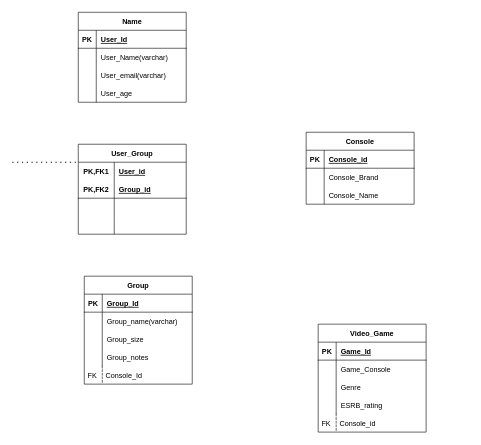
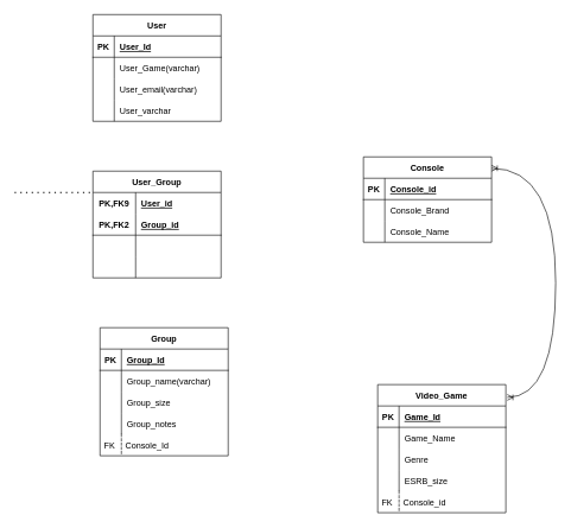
  <mxCell id="0" />
  <mxCell id="1" parent="0" />
  <mxCell id="2" value="Group" style="shape=table;startSize=30;container=1;collapsible=1;childLayout=tableLayout;fixedRows=1;rowLines=0;fontStyle=1;align=center;resizeLast=1;" vertex="1" parent="1"><mxGeometry x="140" y="460" width="180" height="180" as="geometry" /></mxCell>
  <mxCell id="3" value="" style="shape=tableRow;horizontal=0;startSize=0;swimlaneHead=0;swimlaneBody=0;fillColor=none;collapsible=0;dropTarget=0;points=[[0,0.5],[1,0.5]];portConstraint=eastwest;top=0;left=0;right=0;bottom=1;" vertex="1" parent="2"><mxGeometry y="30" width="180" height="30" as="geometry" /></mxCell>
  <mxCell id="4" value="PK" style="shape=partialRectangle;connectable=0;fillColor=none;top=0;left=0;bottom=0;right=0;fontStyle=1;overflow=hidden;" vertex="1" parent="3"><mxGeometry width="30" height="30" as="geometry"><mxRectangle width="30" height="30" as="alternateBounds" /></mxGeometry></mxCell>
  <mxCell id="5" value="Group_Id" style="shape=partialRectangle;connectable=0;fillColor=none;top=0;left=0;bottom=0;right=0;align=left;spacingLeft=6;fontStyle=5;overflow=hidden;" vertex="1" parent="3"><mxGeometry x="30" width="150" height="30" as="geometry"><mxRectangle width="150" height="30" as="alternateBounds" /></mxGeometry></mxCell>
  <mxCell id="6" value="" style="shape=tableRow;horizontal=0;startSize=0;swimlaneHead=0;swimlaneBody=0;fillColor=none;collapsible=0;dropTarget=0;points=[[0,0.5],[1,0.5]];portConstraint=eastwest;top=0;left=0;right=0;bottom=0;" vertex="1" parent="2"><mxGeometry y="60" width="180" height="30" as="geometry" /></mxCell>
  <mxCell id="7" value="" style="shape=partialRectangle;connectable=0;fillColor=none;top=0;left=0;bottom=0;right=0;editable=1;overflow=hidden;" vertex="1" parent="6"><mxGeometry width="30" height="30" as="geometry"><mxRectangle width="30" height="30" as="alternateBounds" /></mxGeometry></mxCell>
  <mxCell id="8" value="Group_name(varchar)" style="shape=partialRectangle;connectable=0;fillColor=none;top=0;left=0;bottom=0;right=0;align=left;spacingLeft=6;overflow=hidden;" vertex="1" parent="6"><mxGeometry x="30" width="150" height="30" as="geometry"><mxRectangle width="150" height="30" as="alternateBounds" /></mxGeometry></mxCell>
  <mxCell id="9" value="" style="shape=tableRow;horizontal=0;startSize=0;swimlaneHead=0;swimlaneBody=0;fillColor=none;collapsible=0;dropTarget=0;points=[[0,0.5],[1,0.5]];portConstraint=eastwest;top=0;left=0;right=0;bottom=0;" vertex="1" parent="2"><mxGeometry y="90" width="180" height="30" as="geometry" /></mxCell>
  <mxCell id="10" value="" style="shape=partialRectangle;connectable=0;fillColor=none;top=0;left=0;bottom=0;right=0;editable=1;overflow=hidden;" vertex="1" parent="9"><mxGeometry width="30" height="30" as="geometry"><mxRectangle width="30" height="30" as="alternateBounds" /></mxGeometry></mxCell>
  <mxCell id="11" value="Group_size" style="shape=partialRectangle;connectable=0;fillColor=none;top=0;left=0;bottom=0;right=0;align=left;spacingLeft=6;overflow=hidden;" vertex="1" parent="9"><mxGeometry x="30" width="150" height="30" as="geometry"><mxRectangle width="150" height="30" as="alternateBounds" /></mxGeometry></mxCell>
  <mxCell id="12" value="" style="shape=tableRow;horizontal=0;startSize=0;swimlaneHead=0;swimlaneBody=0;fillColor=none;collapsible=0;dropTarget=0;points=[[0,0.5],[1,0.5]];portConstraint=eastwest;top=0;left=0;right=0;bottom=0;" vertex="1" parent="2"><mxGeometry y="120" width="180" height="30" as="geometry" /></mxCell>
  <mxCell id="13" value="" style="shape=partialRectangle;connectable=0;fillColor=none;top=0;left=0;bottom=0;right=0;editable=1;overflow=hidden;" vertex="1" parent="12"><mxGeometry width="30" height="30" as="geometry"><mxRectangle width="30" height="30" as="alternateBounds" /></mxGeometry></mxCell>
  <mxCell id="14" value="Group_notes" style="shape=partialRectangle;connectable=0;fillColor=none;top=0;left=0;bottom=0;right=0;align=left;spacingLeft=6;overflow=hidden;" vertex="1" parent="12"><mxGeometry x="30" width="150" height="30" as="geometry"><mxRectangle width="150" height="30" as="alternateBounds" /></mxGeometry></mxCell>
- <mxCell id="15" value="Name" style="shape=table;startSize=30;container=1;collapsible=1;childLayout=tableLayout;fixedRows=1;rowLines=0;fontStyle=1;align=center;resizeLast=1;" vertex="1" parent="1"><mxGeometry x="130" y="20" width="180" height="150" as="geometry" /></mxCell>
+ <mxCell id="15" value="User" style="shape=table;startSize=30;container=1;collapsible=1;childLayout=tableLayout;fixedRows=1;rowLines=0;fontStyle=1;align=center;resizeLast=1;" vertex="1" parent="1"><mxGeometry x="130" y="20" width="180" height="150" as="geometry" /></mxCell>
  <mxCell id="16" value="" style="shape=tableRow;horizontal=0;startSize=0;swimlaneHead=0;swimlaneBody=0;fillColor=none;collapsible=0;dropTarget=0;points=[[0,0.5],[1,0.5]];portConstraint=eastwest;top=0;left=0;right=0;bottom=1;" vertex="1" parent="15"><mxGeometry y="30" width="180" height="30" as="geometry" /></mxCell>
  <mxCell id="17" value="PK" style="shape=partialRectangle;connectable=0;fillColor=none;top=0;left=0;bottom=0;right=0;fontStyle=1;overflow=hidden;" vertex="1" parent="16"><mxGeometry width="30" height="30" as="geometry"><mxRectangle width="30" height="30" as="alternateBounds" /></mxGeometry></mxCell>
  <mxCell id="18" value="User_Id" style="shape=partialRectangle;connectable=0;fillColor=none;top=0;left=0;bottom=0;right=0;align=left;spacingLeft=6;fontStyle=5;overflow=hidden;" vertex="1" parent="16"><mxGeometry x="30" width="150" height="30" as="geometry"><mxRectangle width="150" height="30" as="alternateBounds" /></mxGeometry></mxCell>
  <mxCell id="19" value="" style="shape=tableRow;horizontal=0;startSize=0;swimlaneHead=0;swimlaneBody=0;fillColor=none;collapsible=0;dropTarget=0;points=[[0,0.5],[1,0.5]];portConstraint=eastwest;top=0;left=0;right=0;bottom=0;" vertex="1" parent="15"><mxGeometry y="60" width="180" height="30" as="geometry" /></mxCell>
  <mxCell id="20" value="" style="shape=partialRectangle;connectable=0;fillColor=none;top=0;left=0;bottom=0;right=0;editable=1;overflow=hidden;" vertex="1" parent="19"><mxGeometry width="30" height="30" as="geometry"><mxRectangle width="30" height="30" as="alternateBounds" /></mxGeometry></mxCell>
- <mxCell id="21" value="User_Name(varchar)" style="shape=partialRectangle;connectable=0;fillColor=none;top=0;left=0;bottom=0;right=0;align=left;spacingLeft=6;overflow=hidden;" vertex="1" parent="19"><mxGeometry x="30" width="150" height="30" as="geometry"><mxRectangle width="150" height="30" as="alternateBounds" /></mxGeometry></mxCell>
+ <mxCell id="21" value="User_Game(varchar)" style="shape=partialRectangle;connectable=0;fillColor=none;top=0;left=0;bottom=0;right=0;align=left;spacingLeft=6;overflow=hidden;" vertex="1" parent="19"><mxGeometry x="30" width="150" height="30" as="geometry"><mxRectangle width="150" height="30" as="alternateBounds" /></mxGeometry></mxCell>
  <mxCell id="22" value="" style="shape=tableRow;horizontal=0;startSize=0;swimlaneHead=0;swimlaneBody=0;fillColor=none;collapsible=0;dropTarget=0;points=[[0,0.5],[1,0.5]];portConstraint=eastwest;top=0;left=0;right=0;bottom=0;" vertex="1" parent="15"><mxGeometry y="90" width="180" height="30" as="geometry" /></mxCell>
  <mxCell id="23" value="" style="shape=partialRectangle;connectable=0;fillColor=none;top=0;left=0;bottom=0;right=0;editable=1;overflow=hidden;" vertex="1" parent="22"><mxGeometry width="30" height="30" as="geometry"><mxRectangle width="30" height="30" as="alternateBounds" /></mxGeometry></mxCell>
  <mxCell id="24" value="User_email(varchar)" style="shape=partialRectangle;connectable=0;fillColor=none;top=0;left=0;bottom=0;right=0;align=left;spacingLeft=6;overflow=hidden;" vertex="1" parent="22"><mxGeometry x="30" width="150" height="30" as="geometry"><mxRectangle width="150" height="30" as="alternateBounds" /></mxGeometry></mxCell>
  <mxCell id="25" value="" style="shape=tableRow;horizontal=0;startSize=0;swimlaneHead=0;swimlaneBody=0;fillColor=none;collapsible=0;dropTarget=0;points=[[0,0.5],[1,0.5]];portConstraint=eastwest;top=0;left=0;right=0;bottom=0;" vertex="1" parent="15"><mxGeometry y="120" width="180" height="30" as="geometry" /></mxCell>
  <mxCell id="26" value="" style="shape=partialRectangle;connectable=0;fillColor=none;top=0;left=0;bottom=0;right=0;editable=1;overflow=hidden;" vertex="1" parent="25"><mxGeometry width="30" height="30" as="geometry"><mxRectangle width="30" height="30" as="alternateBounds" /></mxGeometry></mxCell>
- <mxCell id="27" value="User_age" style="shape=partialRectangle;connectable=0;fillColor=none;top=0;left=0;bottom=0;right=0;align=left;spacingLeft=6;overflow=hidden;" vertex="1" parent="25"><mxGeometry x="30" width="150" height="30" as="geometry"><mxRectangle width="150" height="30" as="alternateBounds" /></mxGeometry></mxCell>
+ <mxCell id="27" value="User_varchar" style="shape=partialRectangle;connectable=0;fillColor=none;top=0;left=0;bottom=0;right=0;align=left;spacingLeft=6;overflow=hidden;" vertex="1" parent="25"><mxGeometry x="30" width="150" height="30" as="geometry"><mxRectangle width="150" height="30" as="alternateBounds" /></mxGeometry></mxCell>
  <mxCell id="28" value="User_Group" style="shape=table;startSize=30;container=1;collapsible=1;childLayout=tableLayout;fixedRows=1;rowLines=0;fontStyle=1;align=center;resizeLast=1;" vertex="1" parent="1"><mxGeometry x="130" y="240" width="180" height="150" as="geometry" /></mxCell>
  <mxCell id="29" value="" style="shape=tableRow;horizontal=0;startSize=0;swimlaneHead=0;swimlaneBody=0;fillColor=none;collapsible=0;dropTarget=0;points=[[0,0.5],[1,0.5]];portConstraint=eastwest;top=0;left=0;right=0;bottom=0;" vertex="1" parent="28"><mxGeometry y="30" width="180" height="30" as="geometry" /></mxCell>
- <mxCell id="30" value="PK,FK1" style="shape=partialRectangle;connectable=0;fillColor=none;top=0;left=0;bottom=0;right=0;fontStyle=1;overflow=hidden;" vertex="1" parent="29"><mxGeometry width="60" height="30" as="geometry"><mxRectangle width="60" height="30" as="alternateBounds" /></mxGeometry></mxCell>
+ <mxCell id="30" value="PK,FK9" style="shape=partialRectangle;connectable=0;fillColor=none;top=0;left=0;bottom=0;right=0;fontStyle=1;overflow=hidden;" vertex="1" parent="29"><mxGeometry width="60" height="30" as="geometry"><mxRectangle width="60" height="30" as="alternateBounds" /></mxGeometry></mxCell>
  <mxCell id="31" value="User_id" style="shape=partialRectangle;connectable=0;fillColor=none;top=0;left=0;bottom=0;right=0;align=left;spacingLeft=6;fontStyle=5;overflow=hidden;" vertex="1" parent="29"><mxGeometry x="60" width="120" height="30" as="geometry"><mxRectangle width="120" height="30" as="alternateBounds" /></mxGeometry></mxCell>
  <mxCell id="32" value="" style="shape=tableRow;horizontal=0;startSize=0;swimlaneHead=0;swimlaneBody=0;fillColor=none;collapsible=0;dropTarget=0;points=[[0,0.5],[1,0.5]];portConstraint=eastwest;top=0;left=0;right=0;bottom=1;" vertex="1" parent="28"><mxGeometry y="60" width="180" height="30" as="geometry" /></mxCell>
  <mxCell id="33" value="PK,FK2" style="shape=partialRectangle;connectable=0;fillColor=none;top=0;left=0;bottom=0;right=0;fontStyle=1;overflow=hidden;" vertex="1" parent="32"><mxGeometry width="60" height="30" as="geometry"><mxRectangle width="60" height="30" as="alternateBounds" /></mxGeometry></mxCell>
  <mxCell id="34" value="Group_id" style="shape=partialRectangle;connectable=0;fillColor=none;top=0;left=0;bottom=0;right=0;align=left;spacingLeft=6;fontStyle=5;overflow=hidden;" vertex="1" parent="32"><mxGeometry x="60" width="120" height="30" as="geometry"><mxRectangle width="120" height="30" as="alternateBounds" /></mxGeometry></mxCell>
  <mxCell id="35" value="" style="shape=tableRow;horizontal=0;startSize=0;swimlaneHead=0;swimlaneBody=0;fillColor=none;collapsible=0;dropTarget=0;points=[[0,0.5],[1,0.5]];portConstraint=eastwest;top=0;left=0;right=0;bottom=0;" vertex="1" parent="28"><mxGeometry y="90" width="180" height="30" as="geometry" /></mxCell>
  <mxCell id="36" value="" style="shape=partialRectangle;connectable=0;fillColor=none;top=0;left=0;bottom=0;right=0;editable=1;overflow=hidden;" vertex="1" parent="35"><mxGeometry width="60" height="30" as="geometry"><mxRectangle width="60" height="30" as="alternateBounds" /></mxGeometry></mxCell>
  <mxCell id="37" value="" style="shape=partialRectangle;connectable=0;fillColor=none;top=0;left=0;bottom=0;right=0;align=left;spacingLeft=6;overflow=hidden;" vertex="1" parent="35"><mxGeometry x="60" width="120" height="30" as="geometry"><mxRectangle width="120" height="30" as="alternateBounds" /></mxGeometry></mxCell>
  <mxCell id="38" value="" style="shape=tableRow;horizontal=0;startSize=0;swimlaneHead=0;swimlaneBody=0;fillColor=none;collapsible=0;dropTarget=0;points=[[0,0.5],[1,0.5]];portConstraint=eastwest;top=0;left=0;right=0;bottom=0;" vertex="1" parent="28"><mxGeometry y="120" width="180" height="30" as="geometry" /></mxCell>
  <mxCell id="39" value="" style="shape=partialRectangle;connectable=0;fillColor=none;top=0;left=0;bottom=0;right=0;editable=1;overflow=hidden;" vertex="1" parent="38"><mxGeometry width="60" height="30" as="geometry"><mxRectangle width="60" height="30" as="alternateBounds" /></mxGeometry></mxCell>
  <mxCell id="40" value="" style="shape=partialRectangle;connectable=0;fillColor=none;top=0;left=0;bottom=0;right=0;align=left;spacingLeft=6;overflow=hidden;" vertex="1" parent="38"><mxGeometry x="60" width="120" height="30" as="geometry"><mxRectangle width="120" height="30" as="alternateBounds" /></mxGeometry></mxCell>
  <mxCell id="41" value="" style="endArrow=none;dashed=1;html=1;dashPattern=1 3;strokeWidth=2;rounded=0;" edge="1" parent="1"><mxGeometry width="50" height="50" relative="1" as="geometry"><mxPoint y="270" as="sourcePoint" x="20" /><mxPoint x="130" y="270" as="targetPoint" /></mxGeometry></mxCell>
  <mxCell id="42" value="Video_Game" style="shape=table;startSize=30;container=1;collapsible=1;childLayout=tableLayout;fixedRows=1;rowLines=0;fontStyle=1;align=center;resizeLast=1;" vertex="1" parent="1"><mxGeometry x="530" y="540" width="180" height="180" as="geometry" /></mxCell>
  <mxCell id="43" value="" style="shape=tableRow;horizontal=0;startSize=0;swimlaneHead=0;swimlaneBody=0;fillColor=none;collapsible=0;dropTarget=0;points=[[0,0.5],[1,0.5]];portConstraint=eastwest;top=0;left=0;right=0;bottom=1;" vertex="1" parent="42"><mxGeometry y="30" width="180" height="30" as="geometry" /></mxCell>
  <mxCell id="44" value="PK" style="shape=partialRectangle;connectable=0;fillColor=none;top=0;left=0;bottom=0;right=0;fontStyle=1;overflow=hidden;" vertex="1" parent="43"><mxGeometry width="30" height="30" as="geometry"><mxRectangle width="30" height="30" as="alternateBounds" /></mxGeometry></mxCell>
  <mxCell id="45" value="Game_Id" style="shape=partialRectangle;connectable=0;fillColor=none;top=0;left=0;bottom=0;right=0;align=left;spacingLeft=6;fontStyle=5;overflow=hidden;" vertex="1" parent="43"><mxGeometry x="30" width="150" height="30" as="geometry"><mxRectangle width="150" height="30" as="alternateBounds" /></mxGeometry></mxCell>
  <mxCell id="46" value="" style="shape=tableRow;horizontal=0;startSize=0;swimlaneHead=0;swimlaneBody=0;fillColor=none;collapsible=0;dropTarget=0;points=[[0,0.5],[1,0.5]];portConstraint=eastwest;top=0;left=0;right=0;bottom=0;" vertex="1" parent="42"><mxGeometry y="60" width="180" height="30" as="geometry" /></mxCell>
  <mxCell id="47" value="" style="shape=partialRectangle;connectable=0;fillColor=none;top=0;left=0;bottom=0;right=0;editable=1;overflow=hidden;" vertex="1" parent="46"><mxGeometry width="30" height="30" as="geometry"><mxRectangle width="30" height="30" as="alternateBounds" /></mxGeometry></mxCell>
- <mxCell id="48" value="Game_Console" style="shape=partialRectangle;connectable=0;fillColor=none;top=0;left=0;bottom=0;right=0;align=left;spacingLeft=6;overflow=hidden;" vertex="1" parent="46"><mxGeometry x="30" width="150" height="30" as="geometry"><mxRectangle width="150" height="30" as="alternateBounds" /></mxGeometry></mxCell>
+ <mxCell id="48" value="Game_Name" style="shape=partialRectangle;connectable=0;fillColor=none;top=0;left=0;bottom=0;right=0;align=left;spacingLeft=6;overflow=hidden;" vertex="1" parent="46"><mxGeometry x="30" width="150" height="30" as="geometry"><mxRectangle width="150" height="30" as="alternateBounds" /></mxGeometry></mxCell>
  <mxCell id="49" value="" style="shape=tableRow;horizontal=0;startSize=0;swimlaneHead=0;swimlaneBody=0;fillColor=none;collapsible=0;dropTarget=0;points=[[0,0.5],[1,0.5]];portConstraint=eastwest;top=0;left=0;right=0;bottom=0;" vertex="1" parent="42"><mxGeometry y="90" width="180" height="30" as="geometry" /></mxCell>
  <mxCell id="50" value="" style="shape=partialRectangle;connectable=0;fillColor=none;top=0;left=0;bottom=0;right=0;editable=1;overflow=hidden;" vertex="1" parent="49"><mxGeometry width="30" height="30" as="geometry"><mxRectangle width="30" height="30" as="alternateBounds" /></mxGeometry></mxCell>
  <mxCell id="51" value="Genre" style="shape=partialRectangle;connectable=0;fillColor=none;top=0;left=0;bottom=0;right=0;align=left;spacingLeft=6;overflow=hidden;" vertex="1" parent="49"><mxGeometry x="30" width="150" height="30" as="geometry"><mxRectangle width="150" height="30" as="alternateBounds" /></mxGeometry></mxCell>
  <mxCell id="52" value="" style="shape=tableRow;horizontal=0;startSize=0;swimlaneHead=0;swimlaneBody=0;fillColor=none;collapsible=0;dropTarget=0;points=[[0,0.5],[1,0.5]];portConstraint=eastwest;top=0;left=0;right=0;bottom=0;" vertex="1" parent="42"><mxGeometry y="120" width="180" height="30" as="geometry" /></mxCell>
  <mxCell id="53" value="" style="shape=partialRectangle;connectable=0;fillColor=none;top=0;left=0;bottom=0;right=0;editable=1;overflow=hidden;" vertex="1" parent="52"><mxGeometry width="30" height="30" as="geometry"><mxRectangle width="30" height="30" as="alternateBounds" /></mxGeometry></mxCell>
- <mxCell id="54" value="ESRB_rating" style="shape=partialRectangle;connectable=0;fillColor=none;top=0;left=0;bottom=0;right=0;align=left;spacingLeft=6;overflow=hidden;" vertex="1" parent="52"><mxGeometry x="30" width="150" height="30" as="geometry"><mxRectangle width="150" height="30" as="alternateBounds" /></mxGeometry></mxCell>
+ <mxCell id="54" value="ESRB_size" style="shape=partialRectangle;connectable=0;fillColor=none;top=0;left=0;bottom=0;right=0;align=left;spacingLeft=6;overflow=hidden;" vertex="1" parent="52"><mxGeometry x="30" width="150" height="30" as="geometry"><mxRectangle width="150" height="30" as="alternateBounds" /></mxGeometry></mxCell>
  <mxCell id="55" value="Console_Id" style="shape=partialRectangle;fillColor=none;align=left;verticalAlign=middle;strokeColor=none;spacingLeft=34;rotatable=0;points=[[0,0.5],[1,0.5]];portConstraint=eastwest;dropTarget=0;" vertex="1" parent="1"><mxGeometry x="140" y="610" width="90" height="30" as="geometry" /></mxCell>
  <mxCell id="56" value="FK" style="shape=partialRectangle;top=0;left=0;bottom=0;fillColor=none;stokeWidth=1;dashed=1;align=left;verticalAlign=middle;spacingLeft=4;spacingRight=4;overflow=hidden;rotatable=0;points=[];portConstraint=eastwest;part=1;" vertex="1" connectable="0" parent="55"><mxGeometry width="30" height="30" as="geometry" /></mxCell>
  <mxCell id="57" value="Console" style="shape=table;startSize=30;container=1;collapsible=1;childLayout=tableLayout;fixedRows=1;rowLines=0;fontStyle=1;align=center;resizeLast=1;" vertex="1" parent="1"><mxGeometry x="510" y="220" width="180" height="120" as="geometry" /></mxCell>
  <mxCell id="58" value="" style="shape=tableRow;horizontal=0;startSize=0;swimlaneHead=0;swimlaneBody=0;fillColor=none;collapsible=0;dropTarget=0;points=[[0,0.5],[1,0.5]];portConstraint=eastwest;top=0;left=0;right=0;bottom=1;" vertex="1" parent="57"><mxGeometry y="30" width="180" height="30" as="geometry" /></mxCell>
  <mxCell id="59" value="PK" style="shape=partialRectangle;connectable=0;fillColor=none;top=0;left=0;bottom=0;right=0;fontStyle=1;overflow=hidden;" vertex="1" parent="58"><mxGeometry width="30" height="30" as="geometry"><mxRectangle width="30" height="30" as="alternateBounds" /></mxGeometry></mxCell>
  <mxCell id="60" value="Console_id" style="shape=partialRectangle;connectable=0;fillColor=none;top=0;left=0;bottom=0;right=0;align=left;spacingLeft=6;fontStyle=5;overflow=hidden;" vertex="1" parent="58"><mxGeometry x="30" width="150" height="30" as="geometry"><mxRectangle width="150" height="30" as="alternateBounds" /></mxGeometry></mxCell>
  <mxCell id="61" value="" style="shape=tableRow;horizontal=0;startSize=0;swimlaneHead=0;swimlaneBody=0;fillColor=none;collapsible=0;dropTarget=0;points=[[0,0.5],[1,0.5]];portConstraint=eastwest;top=0;left=0;right=0;bottom=0;" vertex="1" parent="57"><mxGeometry y="60" width="180" height="30" as="geometry" /></mxCell>
  <mxCell id="62" value="" style="shape=partialRectangle;connectable=0;fillColor=none;top=0;left=0;bottom=0;right=0;editable=1;overflow=hidden;" vertex="1" parent="61"><mxGeometry width="30" height="30" as="geometry"><mxRectangle width="30" height="30" as="alternateBounds" /></mxGeometry></mxCell>
  <mxCell id="63" value="Console_Brand" style="shape=partialRectangle;connectable=0;fillColor=none;top=0;left=0;bottom=0;right=0;align=left;spacingLeft=6;overflow=hidden;" vertex="1" parent="61"><mxGeometry x="30" width="150" height="30" as="geometry"><mxRectangle width="150" height="30" as="alternateBounds" /></mxGeometry></mxCell>
  <mxCell id="64" value="" style="shape=tableRow;horizontal=0;startSize=0;swimlaneHead=0;swimlaneBody=0;fillColor=none;collapsible=0;dropTarget=0;points=[[0,0.5],[1,0.5]];portConstraint=eastwest;top=0;left=0;right=0;bottom=0;" vertex="1" parent="57"><mxGeometry y="90" width="180" height="30" as="geometry" /></mxCell>
  <mxCell id="65" value="" style="shape=partialRectangle;connectable=0;fillColor=none;top=0;left=0;bottom=0;right=0;editable=1;overflow=hidden;" vertex="1" parent="64"><mxGeometry width="30" height="30" as="geometry"><mxRectangle width="30" height="30" as="alternateBounds" /></mxGeometry></mxCell>
  <mxCell id="66" value="Console_Name" style="shape=partialRectangle;connectable=0;fillColor=none;top=0;left=0;bottom=0;right=0;align=left;spacingLeft=6;overflow=hidden;" vertex="1" parent="64"><mxGeometry x="30" width="150" height="30" as="geometry"><mxRectangle width="150" height="30" as="alternateBounds" /></mxGeometry></mxCell>
  <mxCell id="67" value="Console_id" style="shape=partialRectangle;fillColor=none;align=left;verticalAlign=middle;strokeColor=none;spacingLeft=34;rotatable=0;points=[[0,0.5],[1,0.5]];portConstraint=eastwest;dropTarget=0;" vertex="1" parent="1"><mxGeometry x="530" y="690" width="90" height="30" as="geometry" /></mxCell>
  <mxCell id="68" value="FK" style="shape=partialRectangle;top=0;left=0;bottom=0;fillColor=none;stokeWidth=1;dashed=1;align=left;verticalAlign=middle;spacingLeft=4;spacingRight=4;overflow=hidden;rotatable=0;points=[];portConstraint=eastwest;part=1;" vertex="1" connectable="0" parent="67"><mxGeometry width="30" height="30" as="geometry" /></mxCell>
+ <mxCell id="69" value="" style="edgeStyle=orthogonalEdgeStyle;fontSize=12;html=1;endArrow=ERoneToMany;startArrow=ERoneToMany;rounded=0;curved=1;entryX=1;entryY=0.133;entryDx=0;entryDy=0;entryPerimeter=0;exitX=1.011;exitY=0.1;exitDx=0;exitDy=0;exitPerimeter=0;" edge="1" parent="1" source="42" target="57"><mxGeometry width="100" height="100" relative="1" as="geometry"><mxPoint x="780" y="490" as="sourcePoint" /><mxPoint x="820" y="380" as="targetPoint" /><Array as="points"><mxPoint x="780" y="558" /><mxPoint x="780" y="236" /></Array></mxGeometry></mxCell>
